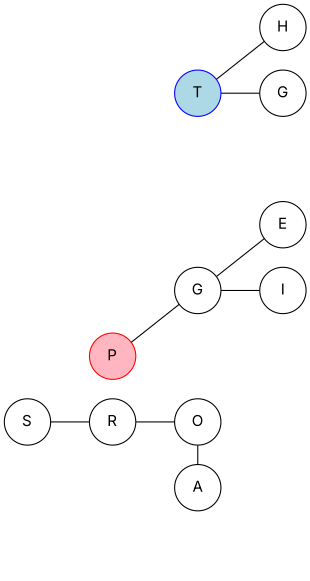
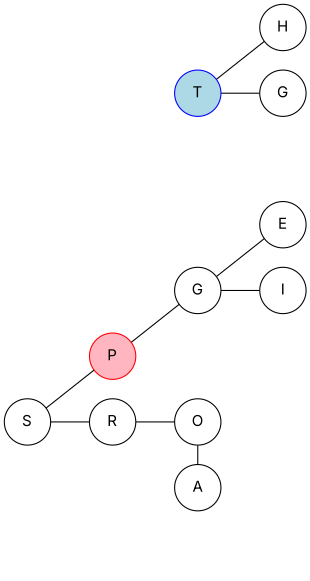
  graph {
    fontname=Inter
    rankdir=LR
    splines=false
    node [fixedsize=true fontname=Inter shape=circle]
    edge [fontname=Inter]
    S [width=0.6]
    P [color=red fillcolor=lightpink style=filled width=0.6]
    R [width=0.6]
    G [width=0.6]
    T [color=blue fillcolor=lightblue style=filled width=0.6]
    O [width=0.6]
    A [width=0.6]
    E [width=0.6]
    I [width=0.6]
    H [width=0.6]
    n11 [label=G width=0.6]
    d1 [style=invis width=0.6]
    d2 [style=invis width=0.6]
    d3 [style=invis width=0.6]
    d4 [style=invis width=0.6]
    d5 [style=invis width=0.6]
    subgraph sub_1 {
      rank=same
      S
    }
    subgraph sub_2 {
      rank=same
      P
      R
    }
    subgraph sub_3 {
      rank=same
      G
      T
      O
      A
    }
    subgraph sub_4 {
      rank=same
      E
      I
      H
      n11
    }
+   S -- P
    S -- R
    S -- d1 [style=invis]
    P -- G
    P -- d2 [style=invis]
    R -- O
    R -- d3 [style=invis]
    G -- E
    G -- I
    G -- d4 [style=invis]
    T -- H
    T -- n11
    T -- d5 [style=invis]
    O -- A
  }
